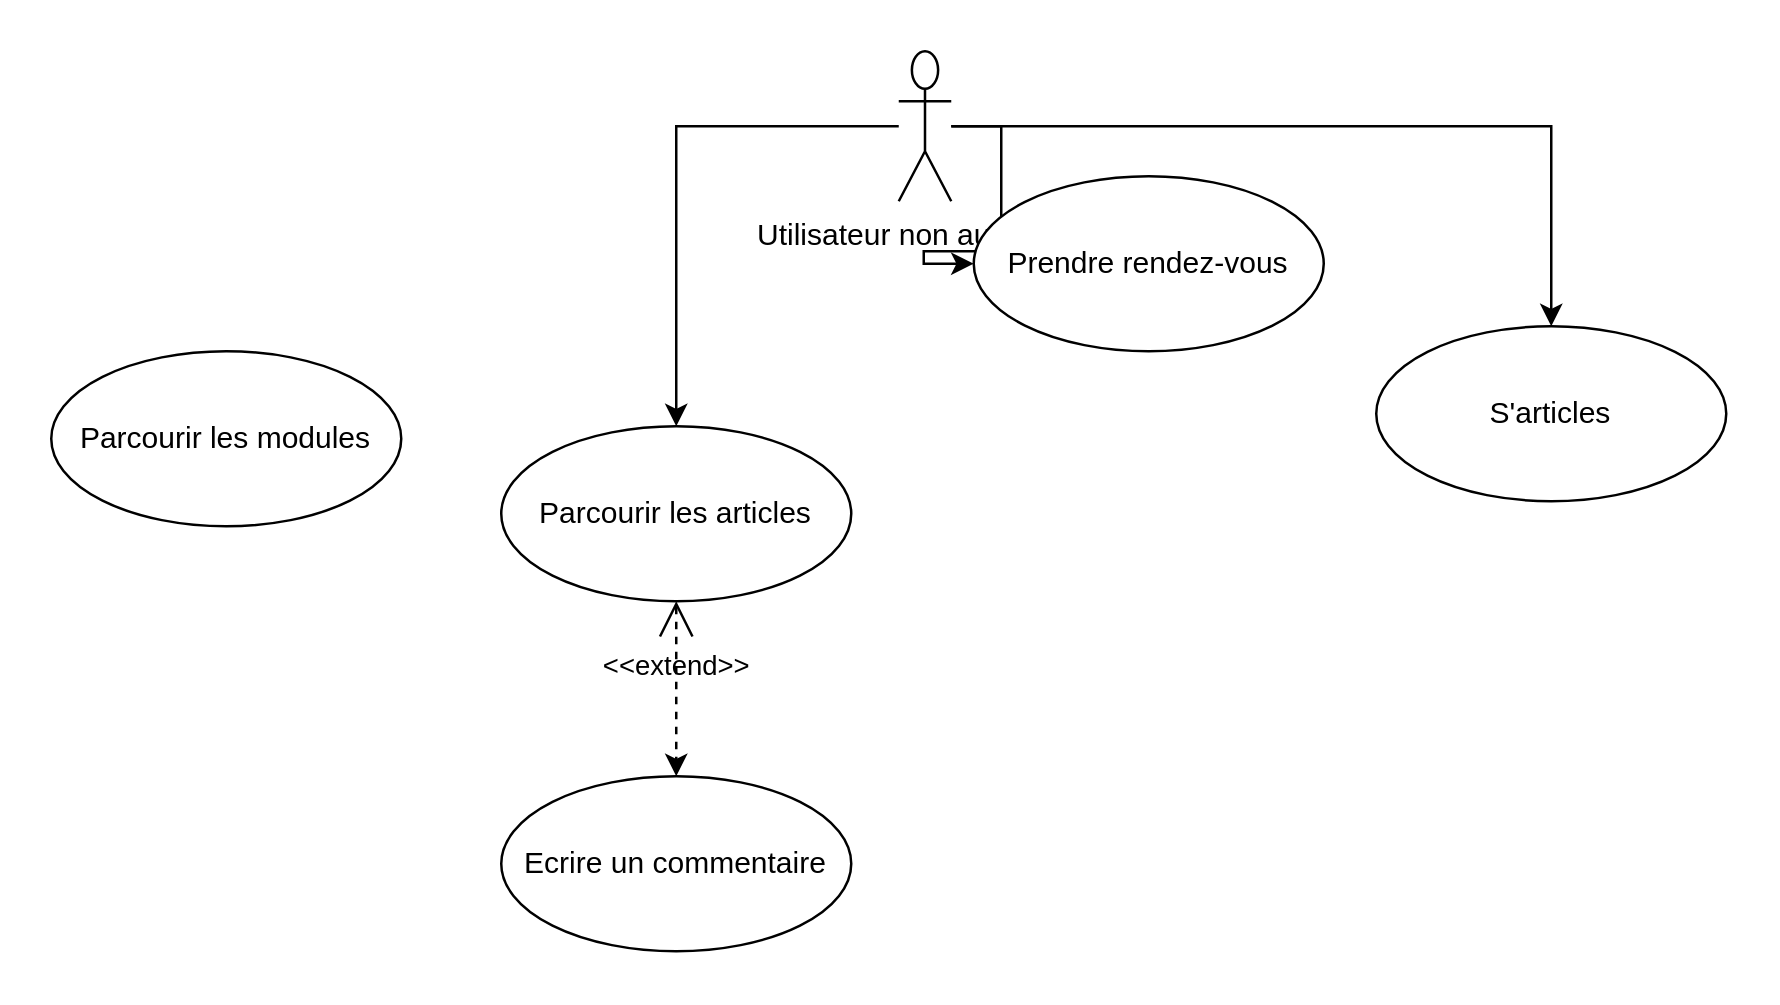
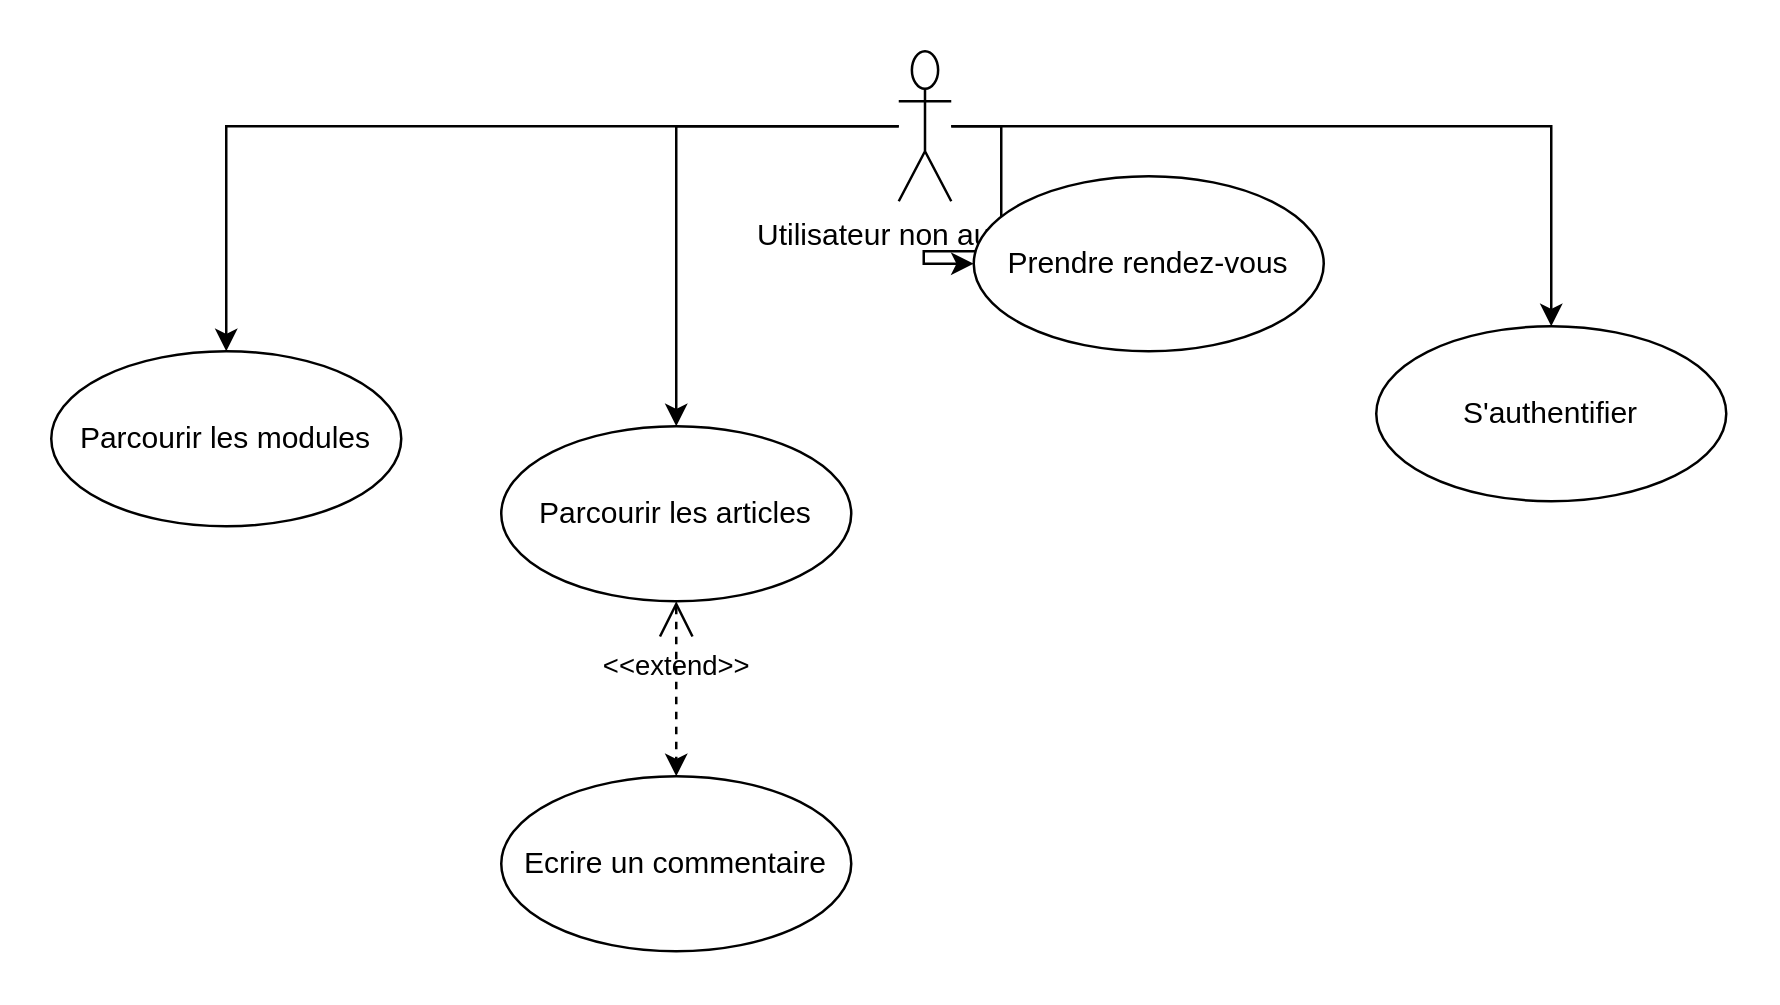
  <mxCell id="0" />
  <mxCell id="1" parent="0" />
  <mxCell id="2" style="edgeStyle=orthogonalEdgeStyle;rounded=0;orthogonalLoop=1;jettySize=auto;html=1;" edge="1" parent="1" source="6" target="10"><mxGeometry relative="1" as="geometry" /></mxCell>
+ <mxCell id="3" style="edgeStyle=orthogonalEdgeStyle;rounded=0;orthogonalLoop=1;jettySize=auto;html=1;" edge="1" parent="1" source="6" target="8"><mxGeometry relative="1" as="geometry" /></mxCell>
  <mxCell id="4" style="edgeStyle=orthogonalEdgeStyle;rounded=0;orthogonalLoop=1;jettySize=auto;html=1;" edge="1" parent="1" source="6" target="9"><mxGeometry relative="1" as="geometry" /></mxCell>
  <mxCell id="5" style="edgeStyle=orthogonalEdgeStyle;rounded=0;orthogonalLoop=1;jettySize=auto;html=1;" edge="1" parent="1" source="6" target="7"><mxGeometry relative="1" as="geometry" /></mxCell>
  <mxCell id="6" value="Utilisateur non authentifié" style="shape=umlActor;html=1;verticalLabelPosition=bottom;verticalAlign=top;align=center;" vertex="1" parent="1"><mxGeometry x="359" y="20" width="21" height="60" as="geometry" /></mxCell>
- <mxCell id="7" value="S'articles" style="ellipse;whiteSpace=wrap;html=1;" vertex="1" parent="1"><mxGeometry x="550" y="130" width="140" height="70" as="geometry" /></mxCell>
+ <mxCell id="7" value="S'authentifier" style="ellipse;whiteSpace=wrap;html=1;" vertex="1" parent="1"><mxGeometry x="550" y="130" width="140" height="70" as="geometry" /></mxCell>
  <mxCell id="8" value="Parcourir les modules" style="ellipse;whiteSpace=wrap;html=1;" vertex="1" parent="1"><mxGeometry x="20" y="140" width="140" height="70" as="geometry" /></mxCell>
  <mxCell id="9" value="Parcourir les articles" style="ellipse;whiteSpace=wrap;html=1;" vertex="1" parent="1"><mxGeometry x="200" y="170" width="140" height="70" as="geometry" /></mxCell>
  <mxCell id="10" value="Prendre rendez-vous" style="ellipse;whiteSpace=wrap;html=1;" vertex="1" parent="1"><mxGeometry x="389" y="70" width="140" height="70" as="geometry" /></mxCell>
  <mxCell id="11" value="Ecrire un commentaire" style="ellipse;whiteSpace=wrap;html=1;" vertex="1" parent="1"><mxGeometry x="200" y="310" width="140" height="70" as="geometry" /></mxCell>
  <mxCell id="12" value="&amp;lt;&amp;lt;extend&amp;gt;&amp;gt;" style="edgeStyle=none;html=1;startArrow=open;endArrow=classic;startSize=12;verticalAlign=bottom;dashed=1;labelBackgroundColor=none;rounded=0;exitX=0.5;exitY=1;exitDx=0;exitDy=0;entryX=0.5;entryY=0;entryDx=0;entryDy=0;" edge="1" parent="1" source="9" target="11"><mxGeometry width="160" relative="1" as="geometry"><mxPoint x="310" y="300" as="sourcePoint" /><mxPoint x="470" y="300" as="targetPoint" /></mxGeometry></mxCell>
